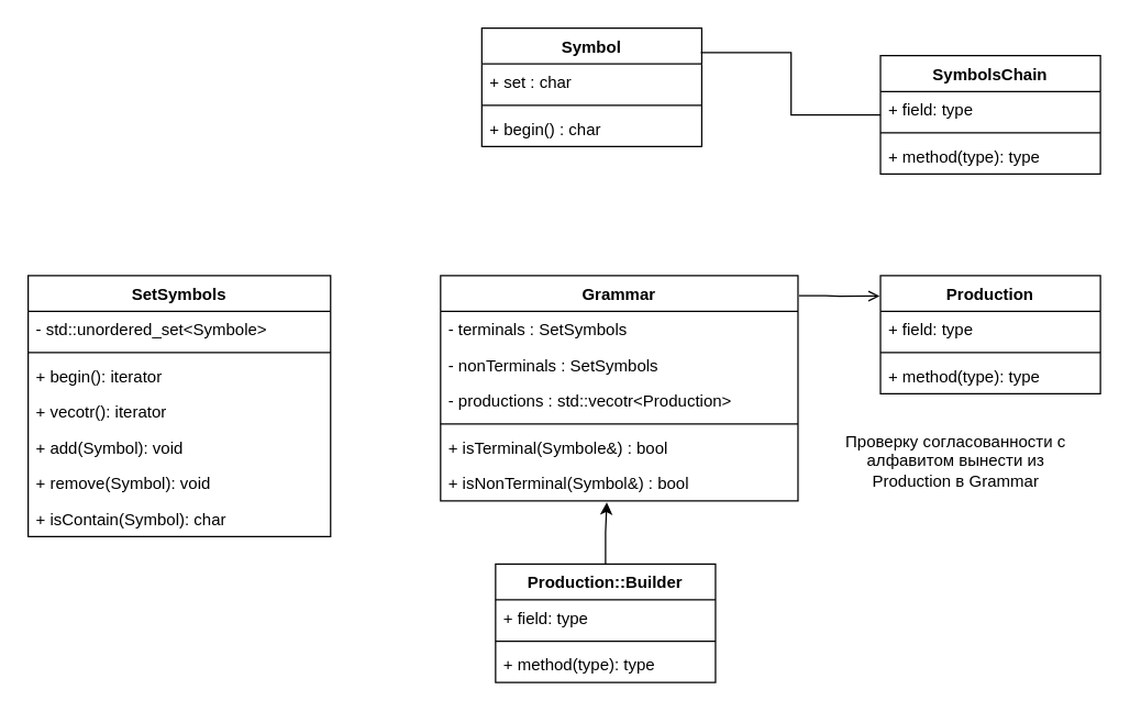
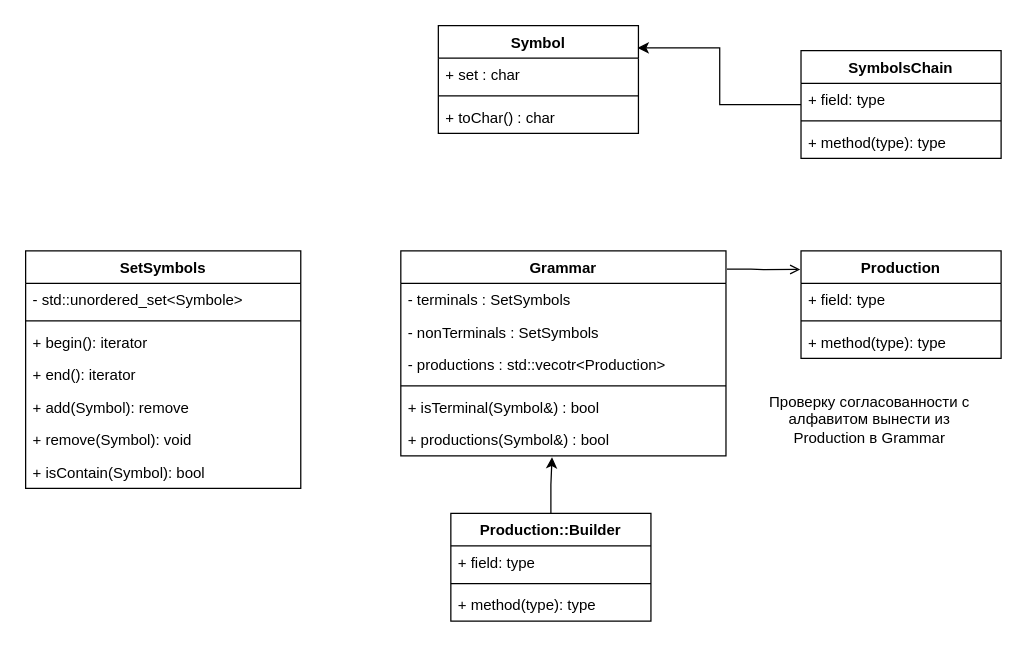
  <mxCell id="0" />
  <mxCell id="1" parent="0" />
  <mxCell id="2" style="edgeStyle=orthogonalEdgeStyle;rounded=0;orthogonalLoop=1;jettySize=auto;html=1;entryX=-0.004;entryY=0.173;entryDx=0;entryDy=0;entryPerimeter=0;exitX=1.003;exitY=0.089;exitDx=0;exitDy=0;exitPerimeter=0;endArrow=open;" edge="1" parent="1" source="3" target="22"><mxGeometry relative="1" as="geometry"><Array as="points"><mxPoint x="600" y="215" /><mxPoint x="610" y="215" /><mxPoint x="610" y="295" /></Array></mxGeometry></mxCell>
  <mxCell id="3" value="Grammar" style="swimlane;fontStyle=1;align=center;verticalAlign=top;childLayout=stackLayout;horizontal=1;startSize=26;horizontalStack=0;resizeParent=1;resizeParentMax=0;resizeLast=0;collapsible=1;marginBottom=0;" vertex="1" parent="1"><mxGeometry x="320" y="200" width="260" height="164" as="geometry" /></mxCell>
  <mxCell id="4" value="- terminals : SetSymbols" style="text;strokeColor=none;fillColor=none;align=left;verticalAlign=top;spacingLeft=4;spacingRight=4;overflow=hidden;rotatable=0;points=[[0,0.5],[1,0.5]];portConstraint=eastwest;" vertex="1" parent="3"><mxGeometry y="26" width="260" height="26" as="geometry" /></mxCell>
  <mxCell id="5" value="- nonTerminals : SetSymbols" style="text;strokeColor=none;fillColor=none;align=left;verticalAlign=top;spacingLeft=4;spacingRight=4;overflow=hidden;rotatable=0;points=[[0,0.5],[1,0.5]];portConstraint=eastwest;" vertex="1" parent="3"><mxGeometry y="52" width="260" height="26" as="geometry" /></mxCell>
  <mxCell id="6" value="- productions : std::vecotr&lt;Production&gt;" style="text;strokeColor=none;fillColor=none;align=left;verticalAlign=top;spacingLeft=4;spacingRight=4;overflow=hidden;rotatable=0;points=[[0,0.5],[1,0.5]];portConstraint=eastwest;" vertex="1" parent="3"><mxGeometry y="78" width="260" height="26" as="geometry" /></mxCell>
  <mxCell id="7" value="" style="line;strokeWidth=1;fillColor=none;align=left;verticalAlign=middle;spacingTop=-1;spacingLeft=3;spacingRight=3;rotatable=0;labelPosition=right;points=[];portConstraint=eastwest;" vertex="1" parent="3"><mxGeometry y="104" width="260" height="8" as="geometry" /></mxCell>
- <mxCell id="8" value="+ isTerminal(Symbole&amp;) : bool" style="text;strokeColor=none;fillColor=none;align=left;verticalAlign=top;spacingLeft=4;spacingRight=4;overflow=hidden;rotatable=0;points=[[0,0.5],[1,0.5]];portConstraint=eastwest;" vertex="1" parent="3"><mxGeometry y="112" width="260" height="26" as="geometry" /></mxCell>
- <mxCell id="9" value="+ isNonTerminal(Symbol&amp;) : bool" style="text;strokeColor=none;fillColor=none;align=left;verticalAlign=top;spacingLeft=4;spacingRight=4;overflow=hidden;rotatable=0;points=[[0,0.5],[1,0.5]];portConstraint=eastwest;" vertex="1" parent="3"><mxGeometry y="138" width="260" height="26" as="geometry" /></mxCell>
+ <mxCell id="8" value="+ isTerminal(Symbol&amp;) : bool" style="text;strokeColor=none;fillColor=none;align=left;verticalAlign=top;spacingLeft=4;spacingRight=4;overflow=hidden;rotatable=0;points=[[0,0.5],[1,0.5]];portConstraint=eastwest;" vertex="1" parent="3"><mxGeometry y="112" width="260" height="26" as="geometry" /></mxCell>
+ <mxCell id="9" value="+ productions(Symbol&amp;) : bool" style="text;strokeColor=none;fillColor=none;align=left;verticalAlign=top;spacingLeft=4;spacingRight=4;overflow=hidden;rotatable=0;points=[[0,0.5],[1,0.5]];portConstraint=eastwest;" vertex="1" parent="3"><mxGeometry y="138" width="260" height="26" as="geometry" /></mxCell>
  <mxCell id="10" value="SetSymbols" style="swimlane;fontStyle=1;align=center;verticalAlign=top;childLayout=stackLayout;horizontal=1;startSize=26;horizontalStack=0;resizeParent=1;resizeParentMax=0;resizeLast=0;collapsible=1;marginBottom=0;" vertex="1" parent="1"><mxGeometry x="20" y="200" width="220" height="190" as="geometry" /></mxCell>
  <mxCell id="11" value="- std::unordered_set&lt;Symbole&gt;" style="text;strokeColor=none;fillColor=none;align=left;verticalAlign=top;spacingLeft=4;spacingRight=4;overflow=hidden;rotatable=0;points=[[0,0.5],[1,0.5]];portConstraint=eastwest;" vertex="1" parent="10"><mxGeometry y="26" width="220" height="26" as="geometry" /></mxCell>
  <mxCell id="12" value="" style="line;strokeWidth=1;fillColor=none;align=left;verticalAlign=middle;spacingTop=-1;spacingLeft=3;spacingRight=3;rotatable=0;labelPosition=right;points=[];portConstraint=eastwest;" vertex="1" parent="10"><mxGeometry y="52" width="220" height="8" as="geometry" /></mxCell>
  <mxCell id="13" value="+ begin(): iterator" style="text;strokeColor=none;fillColor=none;align=left;verticalAlign=top;spacingLeft=4;spacingRight=4;overflow=hidden;rotatable=0;points=[[0,0.5],[1,0.5]];portConstraint=eastwest;" vertex="1" parent="10"><mxGeometry y="60" width="220" height="26" as="geometry" /></mxCell>
- <mxCell id="14" value="+ vecotr(): iterator" style="text;strokeColor=none;fillColor=none;align=left;verticalAlign=top;spacingLeft=4;spacingRight=4;overflow=hidden;rotatable=0;points=[[0,0.5],[1,0.5]];portConstraint=eastwest;" vertex="1" parent="10"><mxGeometry y="86" width="220" height="26" as="geometry" /></mxCell>
- <mxCell id="15" value="+ add(Symbol): void" style="text;strokeColor=none;fillColor=none;align=left;verticalAlign=top;spacingLeft=4;spacingRight=4;overflow=hidden;rotatable=0;points=[[0,0.5],[1,0.5]];portConstraint=eastwest;" vertex="1" parent="10"><mxGeometry y="112" width="220" height="26" as="geometry" /></mxCell>
+ <mxCell id="14" value="+ end(): iterator" style="text;strokeColor=none;fillColor=none;align=left;verticalAlign=top;spacingLeft=4;spacingRight=4;overflow=hidden;rotatable=0;points=[[0,0.5],[1,0.5]];portConstraint=eastwest;" vertex="1" parent="10"><mxGeometry y="86" width="220" height="26" as="geometry" /></mxCell>
+ <mxCell id="15" value="+ add(Symbol): remove" style="text;strokeColor=none;fillColor=none;align=left;verticalAlign=top;spacingLeft=4;spacingRight=4;overflow=hidden;rotatable=0;points=[[0,0.5],[1,0.5]];portConstraint=eastwest;" vertex="1" parent="10"><mxGeometry y="112" width="220" height="26" as="geometry" /></mxCell>
  <mxCell id="16" value="+ remove(Symbol): void" style="text;strokeColor=none;fillColor=none;align=left;verticalAlign=top;spacingLeft=4;spacingRight=4;overflow=hidden;rotatable=0;points=[[0,0.5],[1,0.5]];portConstraint=eastwest;" vertex="1" parent="10"><mxGeometry y="138" width="220" height="26" as="geometry" /></mxCell>
- <mxCell id="17" value="+ isContain(Symbol): char" style="text;strokeColor=none;fillColor=none;align=left;verticalAlign=top;spacingLeft=4;spacingRight=4;overflow=hidden;rotatable=0;points=[[0,0.5],[1,0.5]];portConstraint=eastwest;" vertex="1" parent="10"><mxGeometry y="164" width="220" height="26" as="geometry" /></mxCell>
+ <mxCell id="17" value="+ isContain(Symbol): bool" style="text;strokeColor=none;fillColor=none;align=left;verticalAlign=top;spacingLeft=4;spacingRight=4;overflow=hidden;rotatable=0;points=[[0,0.5],[1,0.5]];portConstraint=eastwest;" vertex="1" parent="10"><mxGeometry y="164" width="220" height="26" as="geometry" /></mxCell>
  <mxCell id="18" value="Symbol" style="swimlane;fontStyle=1;align=center;verticalAlign=top;childLayout=stackLayout;horizontal=1;startSize=26;horizontalStack=0;resizeParent=1;resizeParentMax=0;resizeLast=0;collapsible=1;marginBottom=0;" vertex="1" parent="1"><mxGeometry x="350" y="20" width="160" height="86" as="geometry" /></mxCell>
  <mxCell id="19" value="+ set : char" style="text;strokeColor=none;fillColor=none;align=left;verticalAlign=top;spacingLeft=4;spacingRight=4;overflow=hidden;rotatable=0;points=[[0,0.5],[1,0.5]];portConstraint=eastwest;" vertex="1" parent="18"><mxGeometry y="26" width="160" height="26" as="geometry" /></mxCell>
  <mxCell id="20" value="" style="line;strokeWidth=1;fillColor=none;align=left;verticalAlign=middle;spacingTop=-1;spacingLeft=3;spacingRight=3;rotatable=0;labelPosition=right;points=[];portConstraint=eastwest;" vertex="1" parent="18"><mxGeometry y="52" width="160" height="8" as="geometry" /></mxCell>
- <mxCell id="21" value="+ begin() : char" style="text;strokeColor=none;fillColor=none;align=left;verticalAlign=top;spacingLeft=4;spacingRight=4;overflow=hidden;rotatable=0;points=[[0,0.5],[1,0.5]];portConstraint=eastwest;" vertex="1" parent="18"><mxGeometry y="60" width="160" height="26" as="geometry" /></mxCell>
+ <mxCell id="21" value="+ toChar() : char" style="text;strokeColor=none;fillColor=none;align=left;verticalAlign=top;spacingLeft=4;spacingRight=4;overflow=hidden;rotatable=0;points=[[0,0.5],[1,0.5]];portConstraint=eastwest;" vertex="1" parent="18"><mxGeometry y="60" width="160" height="26" as="geometry" /></mxCell>
  <mxCell id="22" value="Production" style="swimlane;fontStyle=1;align=center;verticalAlign=top;childLayout=stackLayout;horizontal=1;startSize=26;horizontalStack=0;resizeParent=1;resizeParentMax=0;resizeLast=0;collapsible=1;marginBottom=0;" vertex="1" parent="1"><mxGeometry x="640" y="200" width="160" height="86" as="geometry" /></mxCell>
  <mxCell id="23" value="+ field: type" style="text;strokeColor=none;fillColor=none;align=left;verticalAlign=top;spacingLeft=4;spacingRight=4;overflow=hidden;rotatable=0;points=[[0,0.5],[1,0.5]];portConstraint=eastwest;" vertex="1" parent="22"><mxGeometry y="26" width="160" height="26" as="geometry" /></mxCell>
  <mxCell id="24" value="" style="line;strokeWidth=1;fillColor=none;align=left;verticalAlign=middle;spacingTop=-1;spacingLeft=3;spacingRight=3;rotatable=0;labelPosition=right;points=[];portConstraint=eastwest;" vertex="1" parent="22"><mxGeometry y="52" width="160" height="8" as="geometry" /></mxCell>
  <mxCell id="25" value="+ method(type): type" style="text;strokeColor=none;fillColor=none;align=left;verticalAlign=top;spacingLeft=4;spacingRight=4;overflow=hidden;rotatable=0;points=[[0,0.5],[1,0.5]];portConstraint=eastwest;" vertex="1" parent="22"><mxGeometry y="60" width="160" height="26" as="geometry" /></mxCell>
- <mxCell id="26" style="edgeStyle=orthogonalEdgeStyle;rounded=0;orthogonalLoop=1;jettySize=auto;html=1;entryX=0.996;entryY=0.206;entryDx=0;entryDy=0;entryPerimeter=0;endArrow=none;" edge="1" parent="1" source="27" target="18"><mxGeometry relative="1" as="geometry" /></mxCell>
+ <mxCell id="26" style="edgeStyle=orthogonalEdgeStyle;rounded=0;orthogonalLoop=1;jettySize=auto;html=1;entryX=0.996;entryY=0.206;entryDx=0;entryDy=0;entryPerimeter=0;" edge="1" parent="1" source="27" target="18"><mxGeometry relative="1" as="geometry" /></mxCell>
  <mxCell id="27" value="SymbolsChain" style="swimlane;fontStyle=1;align=center;verticalAlign=top;childLayout=stackLayout;horizontal=1;startSize=26;horizontalStack=0;resizeParent=1;resizeParentMax=0;resizeLast=0;collapsible=1;marginBottom=0;" vertex="1" parent="1"><mxGeometry x="640" y="40" width="160" height="86" as="geometry" /></mxCell>
  <mxCell id="28" value="+ field: type" style="text;strokeColor=none;fillColor=none;align=left;verticalAlign=top;spacingLeft=4;spacingRight=4;overflow=hidden;rotatable=0;points=[[0,0.5],[1,0.5]];portConstraint=eastwest;" vertex="1" parent="27"><mxGeometry y="26" width="160" height="26" as="geometry" /></mxCell>
  <mxCell id="29" value="" style="line;strokeWidth=1;fillColor=none;align=left;verticalAlign=middle;spacingTop=-1;spacingLeft=3;spacingRight=3;rotatable=0;labelPosition=right;points=[];portConstraint=eastwest;" vertex="1" parent="27"><mxGeometry y="52" width="160" height="8" as="geometry" /></mxCell>
  <mxCell id="30" value="+ method(type): type" style="text;strokeColor=none;fillColor=none;align=left;verticalAlign=top;spacingLeft=4;spacingRight=4;overflow=hidden;rotatable=0;points=[[0,0.5],[1,0.5]];portConstraint=eastwest;" vertex="1" parent="27"><mxGeometry y="60" width="160" height="26" as="geometry" /></mxCell>
  <mxCell id="31" style="edgeStyle=orthogonalEdgeStyle;rounded=0;orthogonalLoop=1;jettySize=auto;html=1;entryX=0.465;entryY=1.038;entryDx=0;entryDy=0;entryPerimeter=0;" edge="1" parent="1" source="32" target="9"><mxGeometry relative="1" as="geometry" /></mxCell>
  <mxCell id="32" value="Production::Builder" style="swimlane;fontStyle=1;align=center;verticalAlign=top;childLayout=stackLayout;horizontal=1;startSize=26;horizontalStack=0;resizeParent=1;resizeParentMax=0;resizeLast=0;collapsible=1;marginBottom=0;" vertex="1" parent="1"><mxGeometry x="360" y="410" width="160" height="86" as="geometry" /></mxCell>
  <mxCell id="33" value="+ field: type" style="text;strokeColor=none;fillColor=none;align=left;verticalAlign=top;spacingLeft=4;spacingRight=4;overflow=hidden;rotatable=0;points=[[0,0.5],[1,0.5]];portConstraint=eastwest;" vertex="1" parent="32"><mxGeometry y="26" width="160" height="26" as="geometry" /></mxCell>
  <mxCell id="34" value="" style="line;strokeWidth=1;fillColor=none;align=left;verticalAlign=middle;spacingTop=-1;spacingLeft=3;spacingRight=3;rotatable=0;labelPosition=right;points=[];portConstraint=eastwest;" vertex="1" parent="32"><mxGeometry y="52" width="160" height="8" as="geometry" /></mxCell>
  <mxCell id="35" value="+ method(type): type" style="text;strokeColor=none;fillColor=none;align=left;verticalAlign=top;spacingLeft=4;spacingRight=4;overflow=hidden;rotatable=0;points=[[0,0.5],[1,0.5]];portConstraint=eastwest;" vertex="1" parent="32"><mxGeometry y="60" width="160" height="26" as="geometry" /></mxCell>
  <mxCell id="36" value="Проверку согласованности с алфавитом вынести из Production в Grammar" style="text;html=1;strokeColor=none;fillColor=none;align=center;verticalAlign=middle;whiteSpace=wrap;rounded=0;" vertex="1" parent="1"><mxGeometry x="600" y="325" width="190" height="20" as="geometry" /></mxCell>
